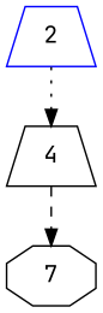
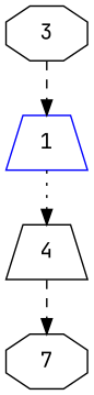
  digraph {
    fontname="JetBrains Mono"
    node [color=black fontname="JetBrains Mono" shape=trapezium]
    edge [fontname="JetBrains Mono" heightLimit=3 primaryType=sideStreet secondaryType=none style=dashed weight=10]
-   1 [color=blue label=2]
+   1 [color=blue]
+   3 [shape=octagon]
    4
    n4 [label=7 shape=octagon]
    1 -> 4 [primaryType=countyRoad style=dotted village=County]
+   3 -> 1 [village=Hamburg]
    4 -> n4 [village=Trier]
  }
